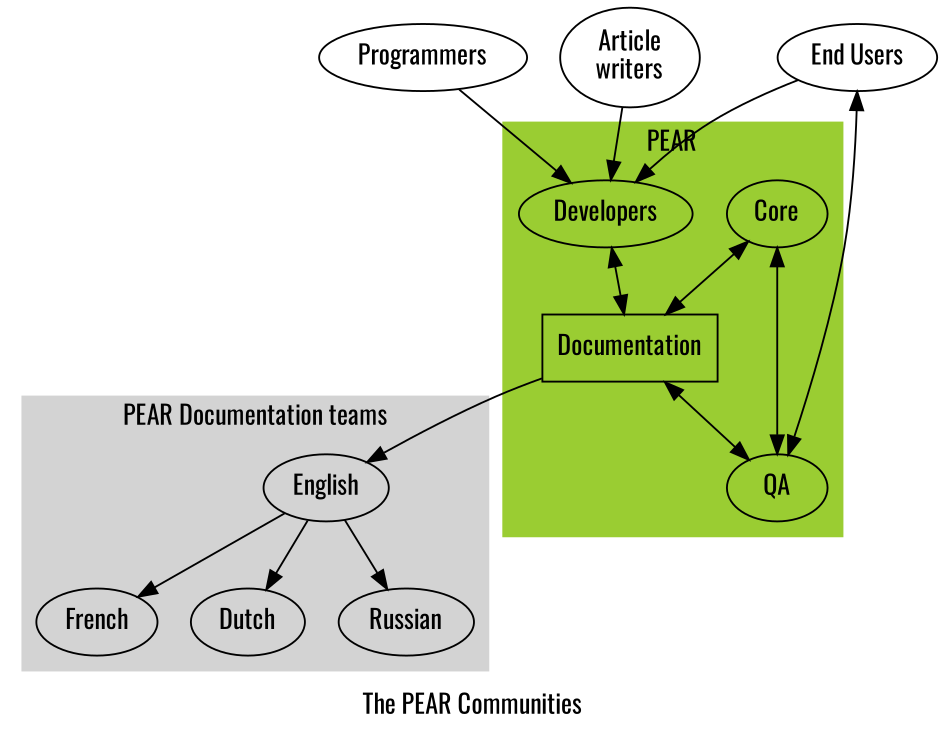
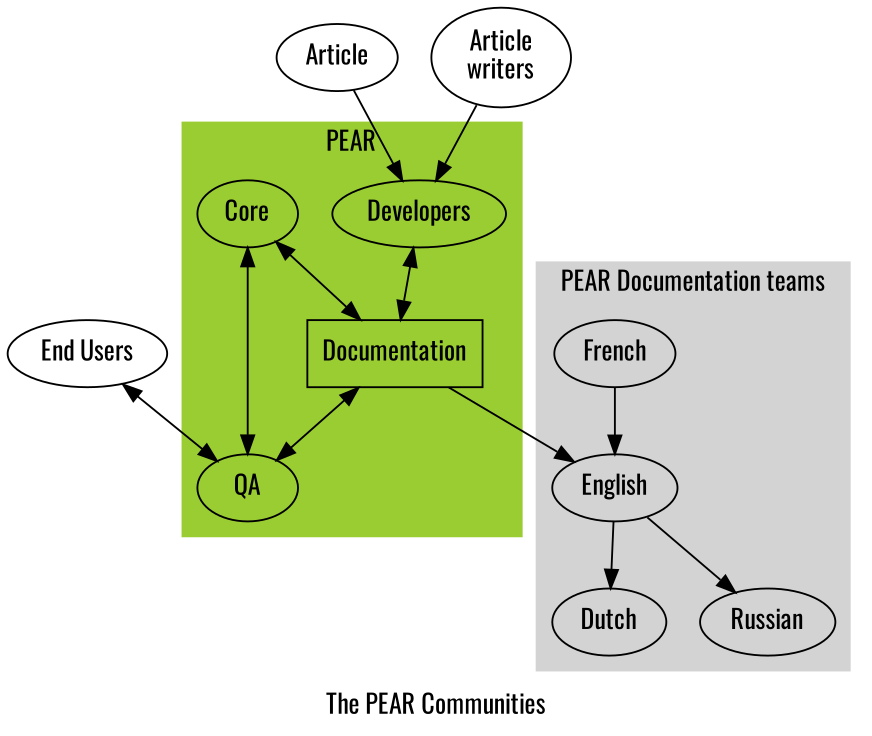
  digraph {
    compound=true
    fontname=Oswald
    label="The PEAR Communities"
    rankdir=TB
    node [fontname=Oswald]
    edge [fontname=Oswald]
    Core
    Developers
    Documentation [shape=box]
    QA
    English
    French
    Dutch
    Russian
-   Programmers
+   Programmers [label=Article]
    "Article\nwriters"
    "End Users"
    subgraph cluster_1 {
      color=yellowgreen
      label=PEAR
      style=filled
      Core
      Developers
      Documentation
      QA
    }
    subgraph cluster_2 {
      color=lightgrey
      label="PEAR Documentation teams"
      style=filled
      English
      French
      Dutch
      Russian
    }
    Core -> Documentation [dir=both]
    Core -> QA [dir=both]
    Developers -> Documentation [dir=both]
    Documentation -> QA [dir=both]
    Documentation -> English
-   English -> French
+   French -> English
    English -> Dutch
    English -> Russian
    Programmers -> Developers
    "Article\nwriters" -> Developers
-   "End Users" -> Developers
    "End Users" -> QA [dir=both]
  }
